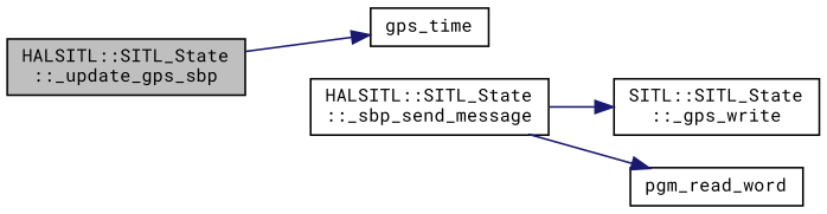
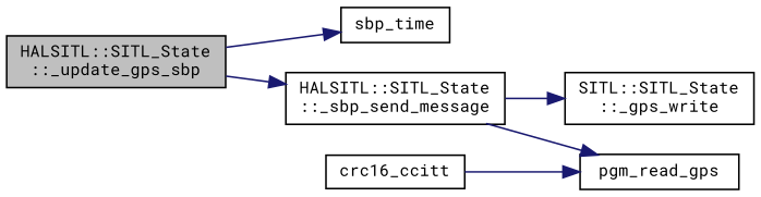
  digraph {
    fontname="Roboto Mono"
    rankdir=LR
    node [color=black fillcolor=white fontname="Roboto Mono" fontsize=10 shape=record style=filled]
    edge [color=midnightblue fontname="Roboto Mono" fontsize=10 labelfontname=Helvetica labelfontsize=10 style=solid]
    n1 [fillcolor=grey75 fontcolor=black height=0.2 label="HALSITL::SITL_State\l::_update_gps_sbp" width=0.4]
-   n2 [height=0.2 label=gps_time width=0.4]
+   n2 [height=0.2 label=sbp_time width=0.4]
    n3 [height=0.2 label="HALSITL::SITL_State\l::_sbp_send_message" width=0.4]
    n4 [height=0.2 label="SITL::SITL_State\l::_gps_write" width=0.4]
-   n5 [height=0.2 label=pgm_read_word width=0.4]
+   n5 [height=0.2 label=pgm_read_gps width=0.4]
+   n6 [height=0.2 label=crc16_ccitt width=0.4]
    n1 -> n2
+   n1 -> n3
    n3 -> n4
    n3 -> n5
+   n6 -> n5
  }
